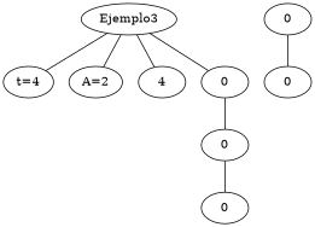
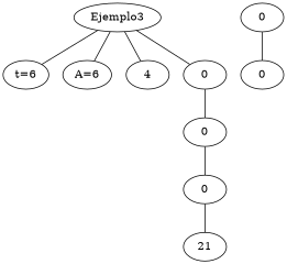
  graph {
    node [color=black]
    n1 [label=Ejemplo3]
-   n2 [label="t=4"]
-   n3 [label="A=2"]
+   n2 [label="t=6"]
+   n3 [label="A=6"]
    n4 [label=4]
    n5 [label=0]
    n6 [label=0]
    n7 [label=0]
    n8 [label=0]
    n9 [label=0]
+   n10 [label=21]
    n1 -- n2
    n1 -- n3
    n1 -- n4
    n1 -- n5
    n5 -- n6
    n6 -- n7
+   n7 -- n10
    n8 -- n9
  }
